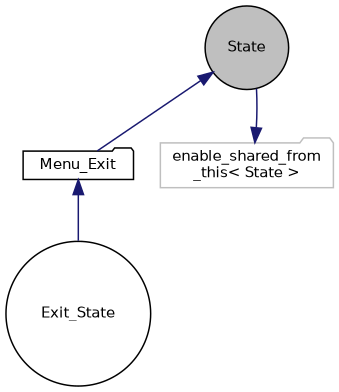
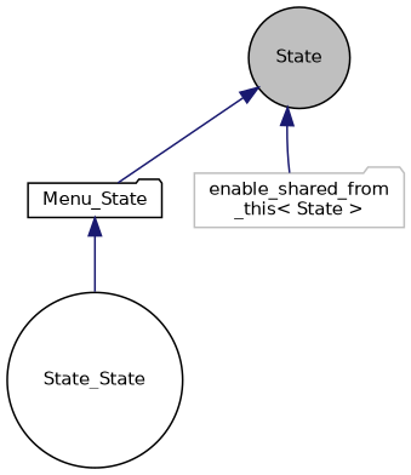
  digraph {
    node [color=black fillcolor=white fontname=Helvetica fontsize=10 shape=circle style=filled]
    edge [color=midnightblue dir=back fontname=Helvetica fontsize=10 labelfontname=Helvetica labelfontsize=10 style=solid]
    n1 [fillcolor=grey75 fontcolor=black height=0.2 label=State width=0.4]
-   n2 [height=0.2 label=Menu_Exit shape=folder width=0.4]
-   n3 [height=0.2 label=Exit_State width=0.4]
+   n2 [height=0.2 label=Menu_State shape=folder width=0.4]
+   n3 [height=0.2 label=State_State width=0.4]
    n4 [color=grey75 height=0.2 label="enable_shared_from\l_this\< State \>" shape=folder width=0.4]
    n1 -> n2
    n2 -> n3
-   n4 -> n1
+   n1 -> n4
  }
